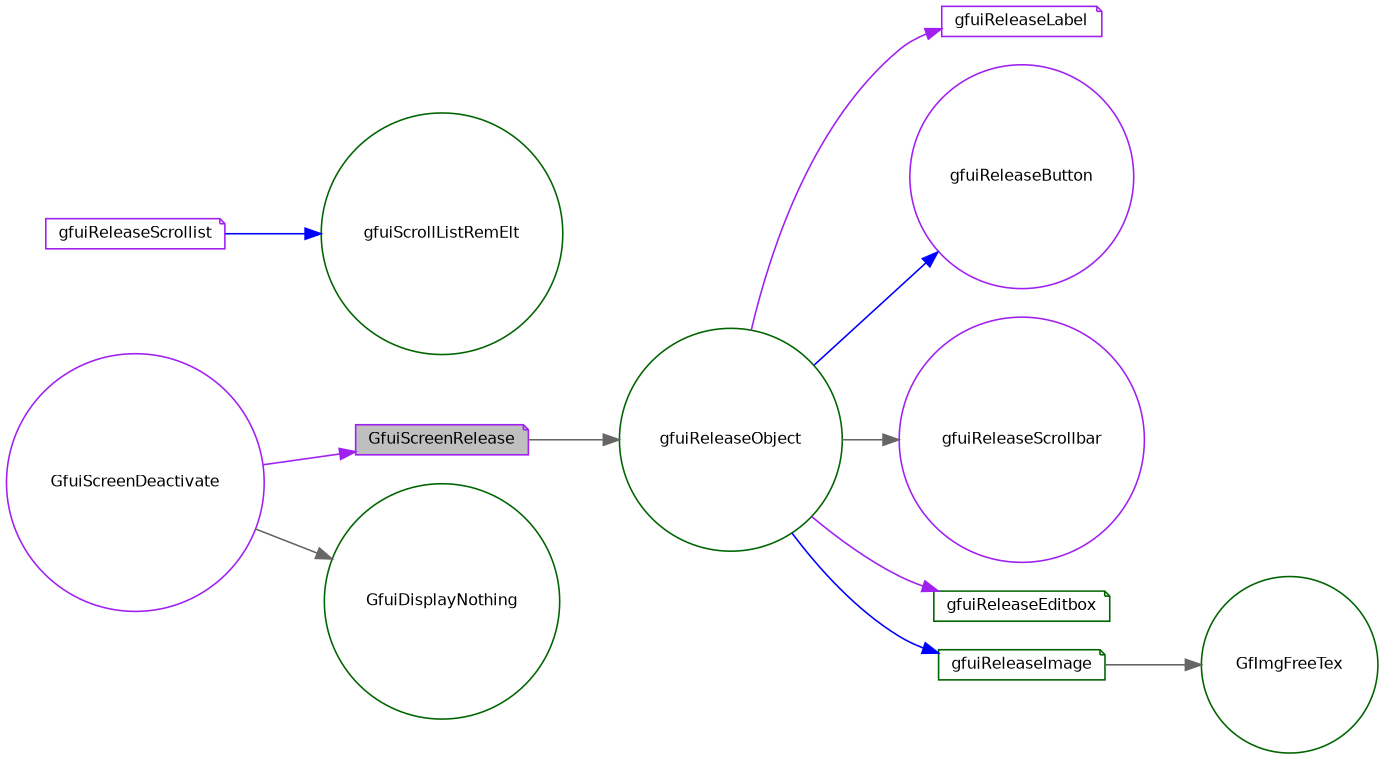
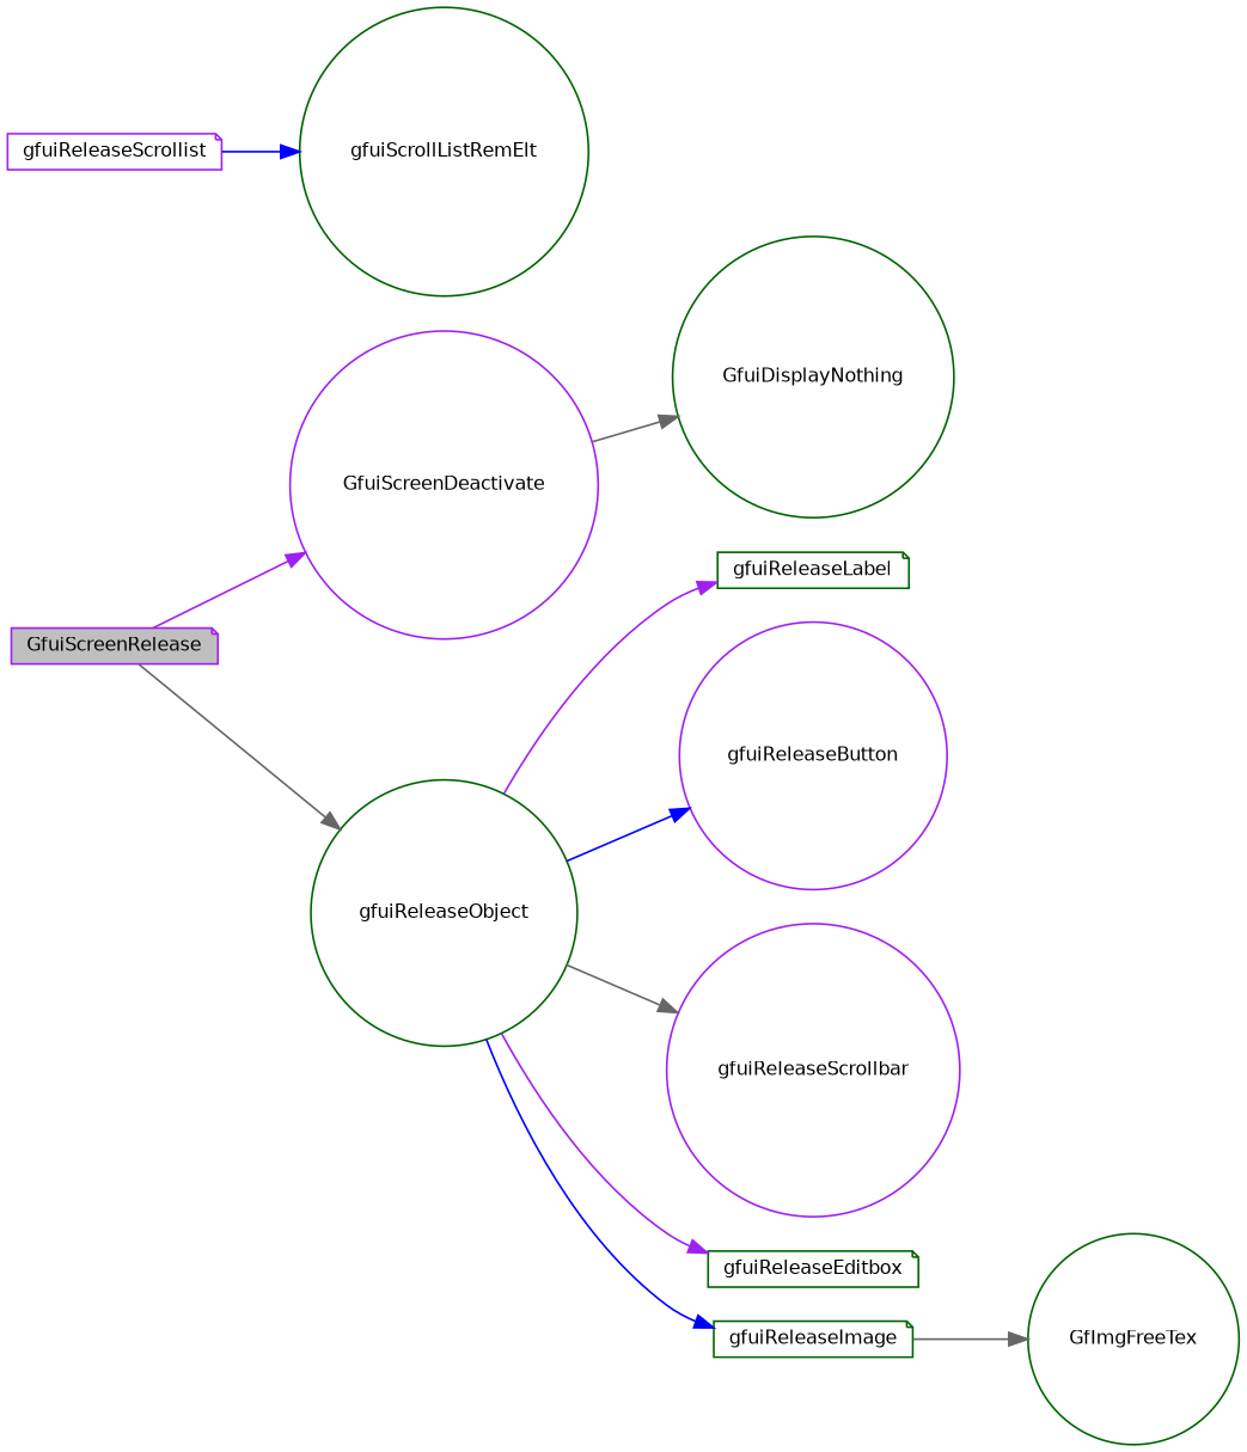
  digraph {
    rankdir=LR
    node [color=darkgreen fillcolor=white fontname=Helvetica fontsize=10 shape=circle style=filled]
    edge [color=gray40 fontname=Helvetica fontsize=10 labelfontname=Helvetica labelfontsize=10 style=solid]
    n1 [color=purple fillcolor=grey75 fontcolor=black height=0.2 label=GfuiScreenRelease shape=note width=0.4]
    n2 [color=purple height=0.2 label=GfuiScreenDeactivate width=0.4]
    n3 [height=0.2 label=gfuiReleaseObject width=0.4]
    n4 [height=0.2 label=GfuiDisplayNothing width=0.4]
-   n5 [color=purple height=0.2 label=gfuiReleaseLabel shape=note width=0.4]
+   n5 [height=0.2 label=gfuiReleaseLabel shape=note width=0.4]
    n6 [color=purple height=0.2 label=gfuiReleaseButton width=0.4]
    n7 [color=purple height=0.2 label=gfuiReleaseScrollbar width=0.4]
    n8 [height=0.2 label=gfuiReleaseEditbox shape=note width=0.4]
    n9 [height=0.2 label=gfuiReleaseImage shape=note width=0.4]
    n10 [color=purple height=0.2 label=gfuiReleaseScrollist shape=note width=0.4]
    n11 [height=0.2 label=gfuiScrollListRemElt width=0.4]
    n12 [height=0.2 label=GfImgFreeTex width=0.4]
-   n2 -> n1 [color=purple]
+   n1 -> n2 [color=purple]
    n1 -> n3
    n2 -> n4
    n3 -> n5 [color=purple]
    n3 -> n6 [color=blue]
    n3 -> n7
    n3 -> n8 [color=purple]
    n3 -> n9 [color=blue]
    n9 -> n12
    n10 -> n11 [color=blue]
  }
